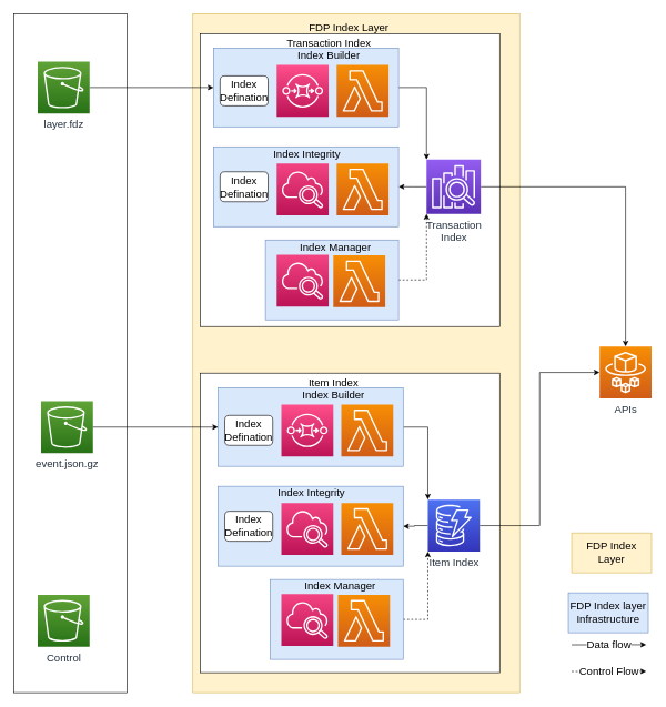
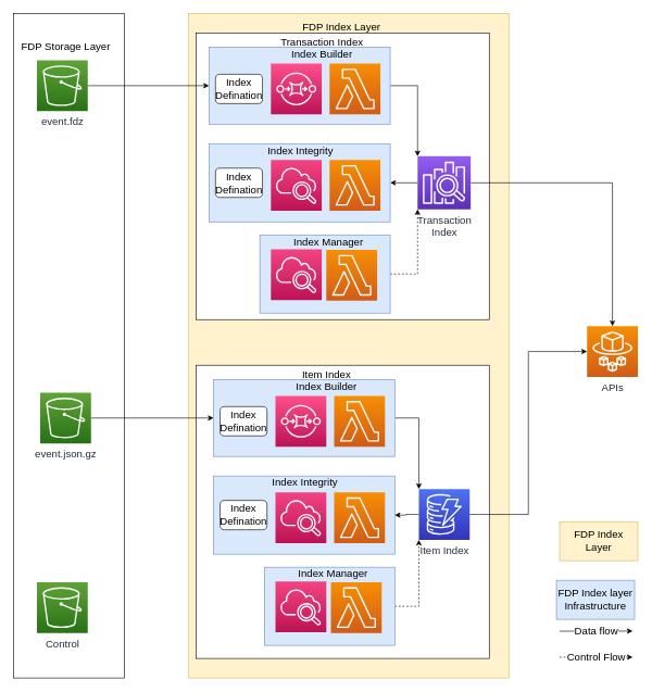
  <mxCell id="0" />
  <mxCell id="1" parent="0" />
  <mxCell id="2" value="" style="rounded=0;whiteSpace=wrap;html=1;fillColor=#fff2cc;strokeColor=#d6b656;fontSize=16;" vertex="1" parent="1"><mxGeometry x="289" y="20" width="491" height="1020" as="geometry" /></mxCell>
  <mxCell id="3" value="" style="rounded=0;whiteSpace=wrap;html=1;fontSize=16;" vertex="1" parent="1"><mxGeometry x="300" y="50" width="450" height="440" as="geometry" /></mxCell>
  <mxCell id="4" style="edgeStyle=orthogonalEdgeStyle;rounded=0;orthogonalLoop=1;jettySize=auto;html=1;entryX=0;entryY=1;entryDx=0;entryDy=0;entryPerimeter=0;dashed=1;fontSize=16;" edge="1" parent="1" source="5" target="16"><mxGeometry relative="1" as="geometry" /></mxCell>
  <mxCell id="5" value="" style="rounded=0;whiteSpace=wrap;html=1;fillColor=#dae8fc;strokeColor=#6c8ebf;fontSize=16;" vertex="1" parent="1"><mxGeometry x="398" y="360" width="200" height="120" as="geometry" /></mxCell>
  <mxCell id="6" style="edgeStyle=orthogonalEdgeStyle;rounded=0;orthogonalLoop=1;jettySize=auto;html=1;entryX=0;entryY=0;entryDx=0;entryDy=0;entryPerimeter=0;fontSize=16;" edge="1" parent="1" source="7" target="16"><mxGeometry relative="1" as="geometry" /></mxCell>
  <mxCell id="7" value="" style="rounded=0;whiteSpace=wrap;html=1;fillColor=#dae8fc;strokeColor=#6c8ebf;fontSize=16;" vertex="1" parent="1"><mxGeometry x="320" y="72" width="278" height="118" as="geometry" /></mxCell>
  <mxCell id="8" value="" style="rounded=0;whiteSpace=wrap;html=1;fontSize=16;" vertex="1" parent="1"><mxGeometry x="20" y="20" width="170" height="1020" as="geometry" /></mxCell>
  <mxCell id="9" style="edgeStyle=orthogonalEdgeStyle;rounded=0;orthogonalLoop=1;jettySize=auto;html=1;entryX=0;entryY=0.5;entryDx=0;entryDy=0;fontSize=16;" edge="1" parent="1" source="10" target="7"><mxGeometry relative="1" as="geometry" /></mxCell>
- <mxCell id="10" value="layer.fdz" style="sketch=0;points=[[0,0,0],[0.25,0,0],[0.5,0,0],[0.75,0,0],[1,0,0],[0,1,0],[0.25,1,0],[0.5,1,0],[0.75,1,0],[1,1,0],[0,0.25,0],[0,0.5,0],[0,0.75,0],[1,0.25,0],[1,0.5,0],[1,0.75,0]];outlineConnect=0;fontColor=#232F3E;gradientColor=#60A337;gradientDirection=north;fillColor=#277116;strokeColor=#ffffff;dashed=0;verticalLabelPosition=bottom;verticalAlign=top;align=center;html=1;fontSize=16;fontStyle=0;aspect=fixed;shape=mxgraph.aws4.resourceIcon;resIcon=mxgraph.aws4.s3;" vertex="1" parent="1"><mxGeometry x="56" y="92" width="78" height="78" as="geometry" /></mxCell>
+ <mxCell id="10" value="event.fdz" style="sketch=0;points=[[0,0,0],[0.25,0,0],[0.5,0,0],[0.75,0,0],[1,0,0],[0,1,0],[0.25,1,0],[0.5,1,0],[0.75,1,0],[1,1,0],[0,0.25,0],[0,0.5,0],[0,0.75,0],[1,0.25,0],[1,0.5,0],[1,0.75,0]];outlineConnect=0;fontColor=#232F3E;gradientColor=#60A337;gradientDirection=north;fillColor=#277116;strokeColor=#ffffff;dashed=0;verticalLabelPosition=bottom;verticalAlign=top;align=center;html=1;fontSize=16;fontStyle=0;aspect=fixed;shape=mxgraph.aws4.resourceIcon;resIcon=mxgraph.aws4.s3;" vertex="1" parent="1"><mxGeometry x="56" y="92" width="78" height="78" as="geometry" /></mxCell>
+ <mxCell id="11" value="FDP Storage Layer" style="text;html=1;align=center;verticalAlign=middle;resizable=0;points=[];autosize=1;strokeColor=none;fillColor=none;fontSize=16;" vertex="1" parent="1"><mxGeometry x="25" y="60" width="150" height="20" as="geometry" /></mxCell>
  <mxCell id="12" value="event.json.gz" style="sketch=0;points=[[0,0,0],[0.25,0,0],[0.5,0,0],[0.75,0,0],[1,0,0],[0,1,0],[0.25,1,0],[0.5,1,0],[0.75,1,0],[1,1,0],[0,0.25,0],[0,0.5,0],[0,0.75,0],[1,0.25,0],[1,0.5,0],[1,0.75,0]];outlineConnect=0;fontColor=#232F3E;gradientColor=#60A337;gradientDirection=north;fillColor=#277116;strokeColor=#ffffff;dashed=0;verticalLabelPosition=bottom;verticalAlign=top;align=center;html=1;fontSize=16;fontStyle=0;aspect=fixed;shape=mxgraph.aws4.resourceIcon;resIcon=mxgraph.aws4.s3;" vertex="1" parent="1"><mxGeometry x="61" y="602" width="78" height="78" as="geometry" /></mxCell>
  <mxCell id="13" value="Control" style="sketch=0;points=[[0,0,0],[0.25,0,0],[0.5,0,0],[0.75,0,0],[1,0,0],[0,1,0],[0.25,1,0],[0.5,1,0],[0.75,1,0],[1,1,0],[0,0.25,0],[0,0.5,0],[0,0.75,0],[1,0.25,0],[1,0.5,0],[1,0.75,0]];outlineConnect=0;fontColor=#232F3E;gradientColor=#60A337;gradientDirection=north;fillColor=#277116;strokeColor=#ffffff;dashed=0;verticalLabelPosition=bottom;verticalAlign=top;align=center;html=1;fontSize=16;fontStyle=0;aspect=fixed;shape=mxgraph.aws4.resourceIcon;resIcon=mxgraph.aws4.s3;" vertex="1" parent="1"><mxGeometry x="56" y="893" width="78" height="78" as="geometry" /></mxCell>
  <mxCell id="14" style="edgeStyle=orthogonalEdgeStyle;rounded=0;orthogonalLoop=1;jettySize=auto;html=1;entryX=1;entryY=0.5;entryDx=0;entryDy=0;fontSize=16;" edge="1" parent="1" source="16" target="23"><mxGeometry relative="1" as="geometry" /></mxCell>
  <mxCell id="15" value="" style="edgeStyle=orthogonalEdgeStyle;rounded=0;orthogonalLoop=1;jettySize=auto;html=1;fontSize=16;" edge="1" parent="1" source="16" target="25"><mxGeometry relative="1" as="geometry" /></mxCell>
  <mxCell id="16" value="&lt;div style=&quot;font-size: 16px;&quot;&gt;Transaction &lt;br style=&quot;font-size: 16px;&quot;&gt;&lt;/div&gt;&lt;div style=&quot;font-size: 16px;&quot;&gt;Index&lt;/div&gt;" style="sketch=0;points=[[0,0,0],[0.25,0,0],[0.5,0,0],[0.75,0,0],[1,0,0],[0,1,0],[0.25,1,0],[0.5,1,0],[0.75,1,0],[1,1,0],[0,0.25,0],[0,0.5,0],[0,0.75,0],[1,0.25,0],[1,0.5,0],[1,0.75,0]];outlineConnect=0;fontColor=#232F3E;gradientColor=#945DF2;gradientDirection=north;fillColor=#5A30B5;strokeColor=#ffffff;dashed=0;verticalLabelPosition=bottom;verticalAlign=top;align=center;html=1;fontSize=16;fontStyle=0;aspect=fixed;shape=mxgraph.aws4.resourceIcon;resIcon=mxgraph.aws4.elasticsearch_service;" vertex="1" parent="1"><mxGeometry x="640" y="239.25" width="81.5" height="81.5" as="geometry" /></mxCell>
  <mxCell id="17" value="" style="sketch=0;points=[[0,0,0],[0.25,0,0],[0.5,0,0],[0.75,0,0],[1,0,0],[0,1,0],[0.25,1,0],[0.5,1,0],[0.75,1,0],[1,1,0],[0,0.25,0],[0,0.5,0],[0,0.75,0],[1,0.25,0],[1,0.5,0],[1,0.75,0]];outlineConnect=0;fontColor=#232F3E;gradientColor=#FF4F8B;gradientDirection=north;fillColor=#BC1356;strokeColor=#ffffff;dashed=0;verticalLabelPosition=bottom;verticalAlign=top;align=center;html=1;fontSize=16;fontStyle=0;aspect=fixed;shape=mxgraph.aws4.resourceIcon;resIcon=mxgraph.aws4.sqs;" vertex="1" parent="1"><mxGeometry x="415" y="97" width="78" height="78" as="geometry" /></mxCell>
  <mxCell id="18" value="" style="sketch=0;points=[[0,0,0],[0.25,0,0],[0.5,0,0],[0.75,0,0],[1,0,0],[0,1,0],[0.25,1,0],[0.5,1,0],[0.75,1,0],[1,1,0],[0,0.25,0],[0,0.5,0],[0,0.75,0],[1,0.25,0],[1,0.5,0],[1,0.75,0]];outlineConnect=0;fontColor=#232F3E;gradientColor=#F78E04;gradientDirection=north;fillColor=#D05C17;strokeColor=#ffffff;dashed=0;verticalLabelPosition=bottom;verticalAlign=top;align=center;html=1;fontSize=16;fontStyle=0;aspect=fixed;shape=mxgraph.aws4.resourceIcon;resIcon=mxgraph.aws4.lambda;" vertex="1" parent="1"><mxGeometry x="505" y="97" width="78" height="78" as="geometry" /></mxCell>
  <mxCell id="19" value="Index Builder" style="text;html=1;align=center;verticalAlign=middle;resizable=0;points=[];autosize=1;strokeColor=none;fillColor=none;fontSize=16;" vertex="1" parent="1"><mxGeometry x="438" y="72" width="110" height="20" as="geometry" /></mxCell>
  <mxCell id="20" value="" style="sketch=0;points=[[0,0,0],[0.25,0,0],[0.5,0,0],[0.75,0,0],[1,0,0],[0,1,0],[0.25,1,0],[0.5,1,0],[0.75,1,0],[1,1,0],[0,0.25,0],[0,0.5,0],[0,0.75,0],[1,0.25,0],[1,0.5,0],[1,0.75,0]];points=[[0,0,0],[0.25,0,0],[0.5,0,0],[0.75,0,0],[1,0,0],[0,1,0],[0.25,1,0],[0.5,1,0],[0.75,1,0],[1,1,0],[0,0.25,0],[0,0.5,0],[0,0.75,0],[1,0.25,0],[1,0.5,0],[1,0.75,0]];outlineConnect=0;fontColor=#232F3E;gradientColor=#F34482;gradientDirection=north;fillColor=#BC1356;strokeColor=#ffffff;dashed=0;verticalLabelPosition=bottom;verticalAlign=top;align=center;html=1;fontSize=16;fontStyle=0;aspect=fixed;shape=mxgraph.aws4.resourceIcon;resIcon=mxgraph.aws4.cloudwatch_2;" vertex="1" parent="1"><mxGeometry x="415" y="382" width="78" height="78" as="geometry" /></mxCell>
  <mxCell id="21" value="" style="sketch=0;points=[[0,0,0],[0.25,0,0],[0.5,0,0],[0.75,0,0],[1,0,0],[0,1,0],[0.25,1,0],[0.5,1,0],[0.75,1,0],[1,1,0],[0,0.25,0],[0,0.5,0],[0,0.75,0],[1,0.25,0],[1,0.5,0],[1,0.75,0]];outlineConnect=0;fontColor=#232F3E;gradientColor=#F78E04;gradientDirection=north;fillColor=#D05C17;strokeColor=#ffffff;dashed=0;verticalLabelPosition=bottom;verticalAlign=top;align=center;html=1;fontSize=16;fontStyle=0;aspect=fixed;shape=mxgraph.aws4.resourceIcon;resIcon=mxgraph.aws4.lambda;" vertex="1" parent="1"><mxGeometry x="500" y="383" width="78" height="78" as="geometry" /></mxCell>
  <mxCell id="22" value="Index Manager" style="text;html=1;align=center;verticalAlign=middle;resizable=0;points=[];autosize=1;strokeColor=none;fillColor=none;fontSize=16;" vertex="1" parent="1"><mxGeometry x="443" y="360" width="120" height="20" as="geometry" /></mxCell>
  <mxCell id="23" value="" style="rounded=0;whiteSpace=wrap;html=1;fillColor=#dae8fc;strokeColor=#6c8ebf;fontSize=16;" vertex="1" parent="1"><mxGeometry x="320" y="220" width="278" height="120" as="geometry" /></mxCell>
  <mxCell id="24" value="" style="sketch=0;points=[[0,0,0],[0.25,0,0],[0.5,0,0],[0.75,0,0],[1,0,0],[0,1,0],[0.25,1,0],[0.5,1,0],[0.75,1,0],[1,1,0],[0,0.25,0],[0,0.5,0],[0,0.75,0],[1,0.25,0],[1,0.5,0],[1,0.75,0]];outlineConnect=0;fontColor=#232F3E;gradientColor=#F78E04;gradientDirection=north;fillColor=#D05C17;strokeColor=#ffffff;dashed=0;verticalLabelPosition=bottom;verticalAlign=top;align=center;html=1;fontSize=16;fontStyle=0;aspect=fixed;shape=mxgraph.aws4.resourceIcon;resIcon=mxgraph.aws4.lambda;" vertex="1" parent="1"><mxGeometry x="505" y="245" width="78" height="78" as="geometry" /></mxCell>
- <mxCell id="25" value="APIs" style="sketch=0;points=[[0,0,0],[0.25,0,0],[0.5,0,0],[0.75,0,0],[1,0,0],[0,1,0],[0.25,1,0],[0.5,1,0],[0.75,1,0],[1,1,0],[0,0.25,0],[0,0.5,0],[0,0.75,0],[1,0.25,0],[1,0.5,0],[1,0.75,0]];outlineConnect=0;fontColor=#232F3E;gradientColor=#F78E04;gradientDirection=north;fillColor=#D05C17;strokeColor=#ffffff;dashed=0;verticalLabelPosition=bottom;verticalAlign=top;align=center;html=1;fontSize=16;fontStyle=0;aspect=fixed;shape=mxgraph.aws4.resourceIcon;resIcon=mxgraph.aws4.fargate;" vertex="1" parent="1"><mxGeometry x="900" y="520" width="78" height="78" as="geometry" /></mxCell>
+ <mxCell id="25" value="APIs" style="sketch=0;points=[[0,0,0],[0.25,0,0],[0.5,0,0],[0.75,0,0],[1,0,0],[0,1,0],[0.25,1,0],[0.5,1,0],[0.75,1,0],[1,1,0],[0,0.25,0],[0,0.5,0],[0,0.75,0],[1,0.25,0],[1,0.5,0],[1,0.75,0]];outlineConnect=0;fontColor=#232F3E;gradientColor=#F78E04;gradientDirection=north;fillColor=#D05C17;strokeColor=#ffffff;dashed=0;verticalLabelPosition=bottom;verticalAlign=top;align=center;html=1;fontSize=16;fontStyle=0;aspect=fixed;shape=mxgraph.aws4.resourceIcon;resIcon=mxgraph.aws4.fargate;" vertex="1" parent="1"><mxGeometry x="900" y="500" width="78" height="78" as="geometry" /></mxCell>
  <mxCell id="26" value="Index Defination" style="rounded=1;whiteSpace=wrap;html=1;fontSize=16;" vertex="1" parent="1"><mxGeometry x="330" y="113.5" width="72" height="45" as="geometry" /></mxCell>
  <mxCell id="27" value="Index Defination" style="rounded=1;whiteSpace=wrap;html=1;fontSize=16;" vertex="1" parent="1"><mxGeometry x="330" y="257.5" width="72" height="45" as="geometry" /></mxCell>
  <mxCell id="28" value="" style="sketch=0;points=[[0,0,0],[0.25,0,0],[0.5,0,0],[0.75,0,0],[1,0,0],[0,1,0],[0.25,1,0],[0.5,1,0],[0.75,1,0],[1,1,0],[0,0.25,0],[0,0.5,0],[0,0.75,0],[1,0.25,0],[1,0.5,0],[1,0.75,0]];points=[[0,0,0],[0.25,0,0],[0.5,0,0],[0.75,0,0],[1,0,0],[0,1,0],[0.25,1,0],[0.5,1,0],[0.75,1,0],[1,1,0],[0,0.25,0],[0,0.5,0],[0,0.75,0],[1,0.25,0],[1,0.5,0],[1,0.75,0]];outlineConnect=0;fontColor=#232F3E;gradientColor=#F34482;gradientDirection=north;fillColor=#BC1356;strokeColor=#ffffff;dashed=0;verticalLabelPosition=bottom;verticalAlign=top;align=center;html=1;fontSize=16;fontStyle=0;aspect=fixed;shape=mxgraph.aws4.resourceIcon;resIcon=mxgraph.aws4.cloudwatch_2;" vertex="1" parent="1"><mxGeometry x="415" y="245" width="78" height="78" as="geometry" /></mxCell>
  <mxCell id="29" value="Index Integrity" style="text;html=1;align=center;verticalAlign=middle;resizable=0;points=[];autosize=1;strokeColor=none;fillColor=none;fontSize=16;" vertex="1" parent="1"><mxGeometry x="400" y="220" width="120" height="20" as="geometry" /></mxCell>
  <mxCell id="30" value="Transaction Index" style="text;html=1;align=center;verticalAlign=middle;resizable=0;points=[];autosize=1;strokeColor=none;fillColor=none;fontSize=16;" vertex="1" parent="1"><mxGeometry x="423" y="53.5" width="140" height="20" as="geometry" /></mxCell>
  <mxCell id="31" value="" style="rounded=0;whiteSpace=wrap;html=1;fontSize=16;" vertex="1" parent="1"><mxGeometry x="300" y="560" width="450" height="450" as="geometry" /></mxCell>
  <mxCell id="32" style="edgeStyle=orthogonalEdgeStyle;rounded=0;orthogonalLoop=1;jettySize=auto;html=1;entryX=0;entryY=1;entryDx=0;entryDy=0;entryPerimeter=0;dashed=1;fontSize=16;" edge="1" parent="1" source="33" target="51"><mxGeometry relative="1" as="geometry" /></mxCell>
  <mxCell id="33" value="" style="rounded=0;whiteSpace=wrap;html=1;fillColor=#dae8fc;strokeColor=#6c8ebf;fontSize=16;" vertex="1" parent="1"><mxGeometry x="405" y="870" width="200" height="120" as="geometry" /></mxCell>
  <mxCell id="34" style="edgeStyle=orthogonalEdgeStyle;rounded=0;orthogonalLoop=1;jettySize=auto;html=1;exitX=1;exitY=0.5;exitDx=0;exitDy=0;entryX=0;entryY=0;entryDx=0;entryDy=0;entryPerimeter=0;fontSize=16;" edge="1" parent="1" source="35" target="51"><mxGeometry relative="1" as="geometry" /></mxCell>
  <mxCell id="35" value="" style="rounded=0;whiteSpace=wrap;html=1;fillColor=#dae8fc;strokeColor=#6c8ebf;fontSize=16;" vertex="1" parent="1"><mxGeometry x="327" y="582" width="278" height="118" as="geometry" /></mxCell>
  <mxCell id="36" value="" style="sketch=0;points=[[0,0,0],[0.25,0,0],[0.5,0,0],[0.75,0,0],[1,0,0],[0,1,0],[0.25,1,0],[0.5,1,0],[0.75,1,0],[1,1,0],[0,0.25,0],[0,0.5,0],[0,0.75,0],[1,0.25,0],[1,0.5,0],[1,0.75,0]];outlineConnect=0;fontColor=#232F3E;gradientColor=#FF4F8B;gradientDirection=north;fillColor=#BC1356;strokeColor=#ffffff;dashed=0;verticalLabelPosition=bottom;verticalAlign=top;align=center;html=1;fontSize=16;fontStyle=0;aspect=fixed;shape=mxgraph.aws4.resourceIcon;resIcon=mxgraph.aws4.sqs;" vertex="1" parent="1"><mxGeometry x="422" y="607" width="78" height="78" as="geometry" /></mxCell>
  <mxCell id="37" value="" style="sketch=0;points=[[0,0,0],[0.25,0,0],[0.5,0,0],[0.75,0,0],[1,0,0],[0,1,0],[0.25,1,0],[0.5,1,0],[0.75,1,0],[1,1,0],[0,0.25,0],[0,0.5,0],[0,0.75,0],[1,0.25,0],[1,0.5,0],[1,0.75,0]];outlineConnect=0;fontColor=#232F3E;gradientColor=#F78E04;gradientDirection=north;fillColor=#D05C17;strokeColor=#ffffff;dashed=0;verticalLabelPosition=bottom;verticalAlign=top;align=center;html=1;fontSize=16;fontStyle=0;aspect=fixed;shape=mxgraph.aws4.resourceIcon;resIcon=mxgraph.aws4.lambda;" vertex="1" parent="1"><mxGeometry x="512" y="607" width="78" height="78" as="geometry" /></mxCell>
  <mxCell id="38" value="Index Builder" style="text;html=1;align=center;verticalAlign=middle;resizable=0;points=[];autosize=1;strokeColor=none;fillColor=none;fontSize=16;" vertex="1" parent="1"><mxGeometry x="445" y="582" width="110" height="20" as="geometry" /></mxCell>
  <mxCell id="39" value="" style="sketch=0;points=[[0,0,0],[0.25,0,0],[0.5,0,0],[0.75,0,0],[1,0,0],[0,1,0],[0.25,1,0],[0.5,1,0],[0.75,1,0],[1,1,0],[0,0.25,0],[0,0.5,0],[0,0.75,0],[1,0.25,0],[1,0.5,0],[1,0.75,0]];points=[[0,0,0],[0.25,0,0],[0.5,0,0],[0.75,0,0],[1,0,0],[0,1,0],[0.25,1,0],[0.5,1,0],[0.75,1,0],[1,1,0],[0,0.25,0],[0,0.5,0],[0,0.75,0],[1,0.25,0],[1,0.5,0],[1,0.75,0]];outlineConnect=0;fontColor=#232F3E;gradientColor=#F34482;gradientDirection=north;fillColor=#BC1356;strokeColor=#ffffff;dashed=0;verticalLabelPosition=bottom;verticalAlign=top;align=center;html=1;fontSize=16;fontStyle=0;aspect=fixed;shape=mxgraph.aws4.resourceIcon;resIcon=mxgraph.aws4.cloudwatch_2;" vertex="1" parent="1"><mxGeometry x="422" y="892" width="78" height="78" as="geometry" /></mxCell>
  <mxCell id="40" value="" style="sketch=0;points=[[0,0,0],[0.25,0,0],[0.5,0,0],[0.75,0,0],[1,0,0],[0,1,0],[0.25,1,0],[0.5,1,0],[0.75,1,0],[1,1,0],[0,0.25,0],[0,0.5,0],[0,0.75,0],[1,0.25,0],[1,0.5,0],[1,0.75,0]];outlineConnect=0;fontColor=#232F3E;gradientColor=#F78E04;gradientDirection=north;fillColor=#D05C17;strokeColor=#ffffff;dashed=0;verticalLabelPosition=bottom;verticalAlign=top;align=center;html=1;fontSize=16;fontStyle=0;aspect=fixed;shape=mxgraph.aws4.resourceIcon;resIcon=mxgraph.aws4.lambda;" vertex="1" parent="1"><mxGeometry x="507" y="893" width="78" height="78" as="geometry" /></mxCell>
  <mxCell id="41" value="Index Manager" style="text;html=1;align=center;verticalAlign=middle;resizable=0;points=[];autosize=1;strokeColor=none;fillColor=none;fontSize=16;" vertex="1" parent="1"><mxGeometry x="450" y="870" width="120" height="20" as="geometry" /></mxCell>
  <mxCell id="42" value="" style="rounded=0;whiteSpace=wrap;html=1;fillColor=#dae8fc;strokeColor=#6c8ebf;fontSize=16;" vertex="1" parent="1"><mxGeometry x="327" y="730" width="278" height="120" as="geometry" /></mxCell>
  <mxCell id="43" value="" style="sketch=0;points=[[0,0,0],[0.25,0,0],[0.5,0,0],[0.75,0,0],[1,0,0],[0,1,0],[0.25,1,0],[0.5,1,0],[0.75,1,0],[1,1,0],[0,0.25,0],[0,0.5,0],[0,0.75,0],[1,0.25,0],[1,0.5,0],[1,0.75,0]];outlineConnect=0;fontColor=#232F3E;gradientColor=#F78E04;gradientDirection=north;fillColor=#D05C17;strokeColor=#ffffff;dashed=0;verticalLabelPosition=bottom;verticalAlign=top;align=center;html=1;fontSize=16;fontStyle=0;aspect=fixed;shape=mxgraph.aws4.resourceIcon;resIcon=mxgraph.aws4.lambda;" vertex="1" parent="1"><mxGeometry x="512" y="755" width="78" height="78" as="geometry" /></mxCell>
  <mxCell id="44" value="Index Defination" style="rounded=1;whiteSpace=wrap;html=1;fontSize=16;" vertex="1" parent="1"><mxGeometry x="337" y="623.5" width="72" height="45" as="geometry" /></mxCell>
  <mxCell id="45" value="Index Defination" style="rounded=1;whiteSpace=wrap;html=1;fontSize=16;" vertex="1" parent="1"><mxGeometry x="337" y="767.5" width="72" height="45" as="geometry" /></mxCell>
  <mxCell id="46" value="" style="sketch=0;points=[[0,0,0],[0.25,0,0],[0.5,0,0],[0.75,0,0],[1,0,0],[0,1,0],[0.25,1,0],[0.5,1,0],[0.75,1,0],[1,1,0],[0,0.25,0],[0,0.5,0],[0,0.75,0],[1,0.25,0],[1,0.5,0],[1,0.75,0]];points=[[0,0,0],[0.25,0,0],[0.5,0,0],[0.75,0,0],[1,0,0],[0,1,0],[0.25,1,0],[0.5,1,0],[0.75,1,0],[1,1,0],[0,0.25,0],[0,0.5,0],[0,0.75,0],[1,0.25,0],[1,0.5,0],[1,0.75,0]];outlineConnect=0;fontColor=#232F3E;gradientColor=#F34482;gradientDirection=north;fillColor=#BC1356;strokeColor=#ffffff;dashed=0;verticalLabelPosition=bottom;verticalAlign=top;align=center;html=1;fontSize=16;fontStyle=0;aspect=fixed;shape=mxgraph.aws4.resourceIcon;resIcon=mxgraph.aws4.cloudwatch_2;" vertex="1" parent="1"><mxGeometry x="422" y="755" width="78" height="78" as="geometry" /></mxCell>
  <mxCell id="47" value="Index Integrity" style="text;html=1;align=center;verticalAlign=middle;resizable=0;points=[];autosize=1;strokeColor=none;fillColor=none;fontSize=16;" vertex="1" parent="1"><mxGeometry x="407" y="730" width="120" height="20" as="geometry" /></mxCell>
  <mxCell id="48" value="Item Index" style="text;html=1;align=center;verticalAlign=middle;resizable=0;points=[];autosize=1;strokeColor=none;fillColor=none;fontSize=16;" vertex="1" parent="1"><mxGeometry x="455" y="563.5" width="90" height="20" as="geometry" /></mxCell>
  <mxCell id="49" style="edgeStyle=orthogonalEdgeStyle;rounded=0;orthogonalLoop=1;jettySize=auto;html=1;entryX=1;entryY=0.5;entryDx=0;entryDy=0;fontSize=16;" edge="1" parent="1" source="51" target="42"><mxGeometry relative="1" as="geometry" /></mxCell>
  <mxCell id="50" style="edgeStyle=orthogonalEdgeStyle;rounded=0;orthogonalLoop=1;jettySize=auto;html=1;entryX=0;entryY=0.5;entryDx=0;entryDy=0;entryPerimeter=0;fontSize=16;" edge="1" parent="1" source="51" target="25"><mxGeometry relative="1" as="geometry" /></mxCell>
  <mxCell id="51" value="Item Index" style="sketch=0;points=[[0,0,0],[0.25,0,0],[0.5,0,0],[0.75,0,0],[1,0,0],[0,1,0],[0.25,1,0],[0.5,1,0],[0.75,1,0],[1,1,0],[0,0.25,0],[0,0.5,0],[0,0.75,0],[1,0.25,0],[1,0.5,0],[1,0.75,0]];outlineConnect=0;fontColor=#232F3E;gradientColor=#4D72F3;gradientDirection=north;fillColor=#3334B9;strokeColor=#ffffff;dashed=0;verticalLabelPosition=bottom;verticalAlign=top;align=center;html=1;fontSize=16;fontStyle=0;aspect=fixed;shape=mxgraph.aws4.resourceIcon;resIcon=mxgraph.aws4.dynamodb;" vertex="1" parent="1"><mxGeometry x="642" y="750" width="78" height="78" as="geometry" /></mxCell>
  <mxCell id="52" style="edgeStyle=orthogonalEdgeStyle;rounded=0;orthogonalLoop=1;jettySize=auto;html=1;entryX=0;entryY=0.5;entryDx=0;entryDy=0;fontSize=16;" edge="1" parent="1" source="12" target="35"><mxGeometry relative="1" as="geometry" /></mxCell>
  <mxCell id="53" value="FDP Index Layer" style="text;html=1;align=center;verticalAlign=middle;resizable=0;points=[];autosize=1;strokeColor=none;fillColor=none;fontSize=16;" vertex="1" parent="1"><mxGeometry x="453" y="30" width="140" height="20" as="geometry" /></mxCell>
  <mxCell id="54" value="FDP Index Layer" style="rounded=0;whiteSpace=wrap;html=1;fillColor=#fff2cc;strokeColor=#d6b656;fontSize=16;" vertex="1" parent="1"><mxGeometry x="858" y="800" width="120" height="60" as="geometry" /></mxCell>
  <mxCell id="55" value="FDP Index layer Infrastructure" style="rounded=0;whiteSpace=wrap;html=1;fillColor=#dae8fc;strokeColor=#6c8ebf;fontSize=16;" vertex="1" parent="1"><mxGeometry x="853" y="890" width="120" height="60" as="geometry" /></mxCell>
  <mxCell id="56" value="Control Flow" style="endArrow=classic;html=1;rounded=0;dashed=1;fontSize=16;" edge="1" parent="1"><mxGeometry width="50" height="50" relative="1" as="geometry"><mxPoint x="858" y="1008.18" as="sourcePoint" /><mxPoint x="970" y="1008" as="targetPoint" /></mxGeometry></mxCell>
  <mxCell id="57" value="Data flow" style="endArrow=classic;html=1;rounded=0;fontSize=16;" edge="1" parent="1"><mxGeometry width="50" height="50" relative="1" as="geometry"><mxPoint x="858" y="968.18" as="sourcePoint" /><mxPoint x="970" y="968" as="targetPoint" /></mxGeometry></mxCell>
